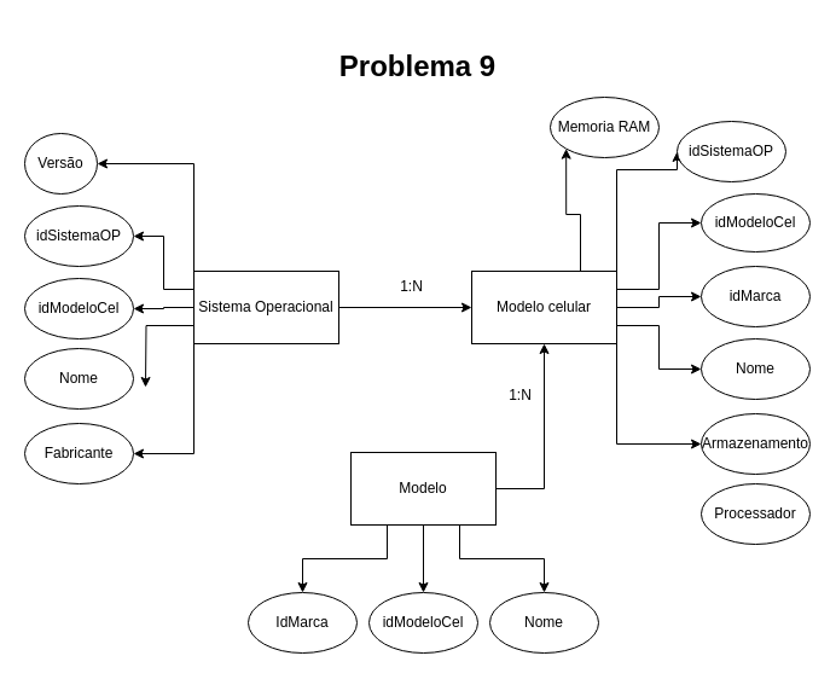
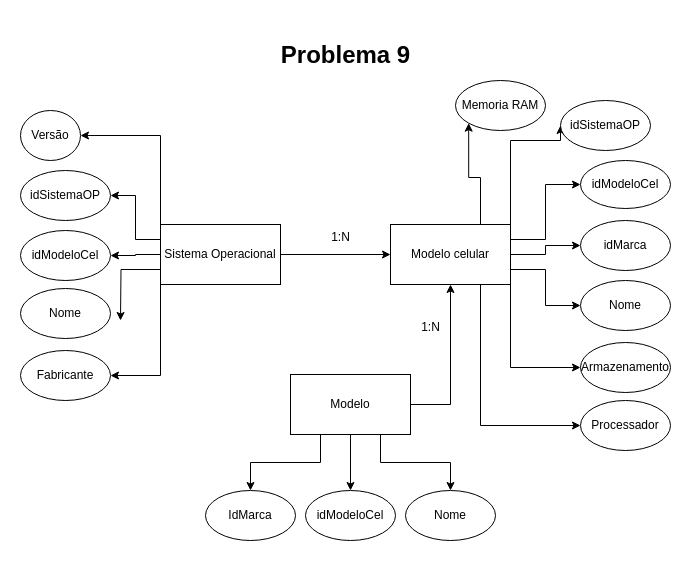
  <mxCell id="0" />
  <mxCell id="1" parent="0" />
  <mxCell id="2" style="edgeStyle=orthogonalEdgeStyle;rounded=0;orthogonalLoop=1;jettySize=auto;html=1;exitX=1;exitY=0.5;exitDx=0;exitDy=0;entryX=0.5;entryY=1;entryDx=0;entryDy=0;" parent="1" source="6" target="14" edge="1"><mxGeometry relative="1" as="geometry" /></mxCell>
  <mxCell id="3" style="edgeStyle=orthogonalEdgeStyle;rounded=0;orthogonalLoop=1;jettySize=auto;html=1;exitX=0.5;exitY=1;exitDx=0;exitDy=0;entryX=0.5;entryY=0;entryDx=0;entryDy=0;" parent="1" source="6" target="32" edge="1"><mxGeometry relative="1" as="geometry" /></mxCell>
  <mxCell id="4" style="edgeStyle=orthogonalEdgeStyle;rounded=0;orthogonalLoop=1;jettySize=auto;html=1;exitX=0.25;exitY=1;exitDx=0;exitDy=0;entryX=0.5;entryY=0;entryDx=0;entryDy=0;" parent="1" source="6" target="31" edge="1"><mxGeometry relative="1" as="geometry" /></mxCell>
  <mxCell id="5" style="edgeStyle=orthogonalEdgeStyle;rounded=0;orthogonalLoop=1;jettySize=auto;html=1;exitX=0.75;exitY=1;exitDx=0;exitDy=0;entryX=0.5;entryY=0;entryDx=0;entryDy=0;" parent="1" source="6" target="33" edge="1"><mxGeometry relative="1" as="geometry" /></mxCell>
  <mxCell id="6" value="Modelo" style="rounded=0;whiteSpace=wrap;html=1;" parent="1" vertex="1"><mxGeometry x="290" y="374" width="120" height="60" as="geometry" /></mxCell>
  <mxCell id="7" style="edgeStyle=orthogonalEdgeStyle;rounded=0;orthogonalLoop=1;jettySize=auto;html=1;exitX=1;exitY=0.5;exitDx=0;exitDy=0;" parent="1" source="14" target="29" edge="1"><mxGeometry relative="1" as="geometry" /></mxCell>
  <mxCell id="8" style="edgeStyle=orthogonalEdgeStyle;rounded=0;orthogonalLoop=1;jettySize=auto;html=1;exitX=1;exitY=0.25;exitDx=0;exitDy=0;entryX=0;entryY=0.5;entryDx=0;entryDy=0;" parent="1" source="14" target="28" edge="1"><mxGeometry relative="1" as="geometry" /></mxCell>
  <mxCell id="9" style="edgeStyle=orthogonalEdgeStyle;rounded=0;orthogonalLoop=1;jettySize=auto;html=1;exitX=1;exitY=0;exitDx=0;exitDy=0;entryX=0;entryY=0.5;entryDx=0;entryDy=0;" parent="1" source="14" target="27" edge="1"><mxGeometry relative="1" as="geometry"><Array as="points"><mxPoint x="510" y="140" /><mxPoint x="560" y="140" /></Array></mxGeometry></mxCell>
  <mxCell id="10" style="edgeStyle=orthogonalEdgeStyle;rounded=0;orthogonalLoop=1;jettySize=auto;html=1;exitX=0.75;exitY=0;exitDx=0;exitDy=0;entryX=0;entryY=1;entryDx=0;entryDy=0;" parent="1" source="14" target="37" edge="1"><mxGeometry relative="1" as="geometry" /></mxCell>
  <mxCell id="11" style="edgeStyle=orthogonalEdgeStyle;rounded=0;orthogonalLoop=1;jettySize=auto;html=1;exitX=1;exitY=0.75;exitDx=0;exitDy=0;entryX=0;entryY=0.5;entryDx=0;entryDy=0;" parent="1" source="14" target="30" edge="1"><mxGeometry relative="1" as="geometry" /></mxCell>
  <mxCell id="12" style="edgeStyle=orthogonalEdgeStyle;rounded=0;orthogonalLoop=1;jettySize=auto;html=1;exitX=1;exitY=1;exitDx=0;exitDy=0;entryX=0;entryY=0.5;entryDx=0;entryDy=0;" parent="1" source="14" target="36" edge="1"><mxGeometry relative="1" as="geometry" /></mxCell>
+ <mxCell id="13" style="edgeStyle=orthogonalEdgeStyle;rounded=0;orthogonalLoop=1;jettySize=auto;html=1;exitX=0.75;exitY=1;exitDx=0;exitDy=0;entryX=0;entryY=0.5;entryDx=0;entryDy=0;" parent="1" source="14" target="38" edge="1"><mxGeometry relative="1" as="geometry" /></mxCell>
  <mxCell id="14" value="Modelo celular" style="rounded=0;whiteSpace=wrap;html=1;" parent="1" vertex="1"><mxGeometry x="390" y="224" width="120" height="60" as="geometry" /></mxCell>
  <mxCell id="15" style="edgeStyle=orthogonalEdgeStyle;rounded=0;orthogonalLoop=1;jettySize=auto;html=1;exitX=1;exitY=0.5;exitDx=0;exitDy=0;entryX=0;entryY=0.5;entryDx=0;entryDy=0;" parent="1" source="21" target="14" edge="1"><mxGeometry relative="1" as="geometry" /></mxCell>
  <mxCell id="16" style="edgeStyle=orthogonalEdgeStyle;rounded=0;orthogonalLoop=1;jettySize=auto;html=1;exitX=0;exitY=0.5;exitDx=0;exitDy=0;entryX=1;entryY=0.5;entryDx=0;entryDy=0;" parent="1" source="21" target="25" edge="1"><mxGeometry relative="1" as="geometry" /></mxCell>
  <mxCell id="17" style="edgeStyle=orthogonalEdgeStyle;rounded=0;orthogonalLoop=1;jettySize=auto;html=1;exitX=0;exitY=0.25;exitDx=0;exitDy=0;entryX=1;entryY=0.5;entryDx=0;entryDy=0;" parent="1" source="21" target="24" edge="1"><mxGeometry relative="1" as="geometry" /></mxCell>
  <mxCell id="18" style="edgeStyle=orthogonalEdgeStyle;rounded=0;orthogonalLoop=1;jettySize=auto;html=1;exitX=0;exitY=0;exitDx=0;exitDy=0;entryX=1;entryY=0.5;entryDx=0;entryDy=0;" parent="1" source="21" target="35" edge="1"><mxGeometry relative="1" as="geometry" /></mxCell>
  <mxCell id="19" style="edgeStyle=orthogonalEdgeStyle;rounded=0;orthogonalLoop=1;jettySize=auto;html=1;exitX=0;exitY=0.75;exitDx=0;exitDy=0;" parent="1" source="21" edge="1"><mxGeometry relative="1" as="geometry"><mxPoint x="120" y="320" as="targetPoint" /></mxGeometry></mxCell>
  <mxCell id="20" style="edgeStyle=orthogonalEdgeStyle;rounded=0;orthogonalLoop=1;jettySize=auto;html=1;exitX=0;exitY=1;exitDx=0;exitDy=0;entryX=1;entryY=0.5;entryDx=0;entryDy=0;" parent="1" source="21" target="34" edge="1"><mxGeometry relative="1" as="geometry" /></mxCell>
  <mxCell id="21" value="Sistema Operacional" style="rounded=0;whiteSpace=wrap;html=1;" parent="1" vertex="1"><mxGeometry x="160" y="224" width="120" height="60" as="geometry" /></mxCell>
  <mxCell id="22" value="1:N" style="text;html=1;align=center;verticalAlign=middle;resizable=0;points=[];autosize=1;strokeColor=none;fillColor=none;" parent="1" vertex="1"><mxGeometry x="320" y="222" width="40" height="30" as="geometry" /></mxCell>
  <mxCell id="23" value="1:N" style="text;html=1;align=center;verticalAlign=middle;resizable=0;points=[];autosize=1;strokeColor=none;fillColor=none;" parent="1" vertex="1"><mxGeometry x="410" y="312" width="40" height="30" as="geometry" /></mxCell>
  <mxCell id="24" value="idSistemaOP" style="ellipse;whiteSpace=wrap;html=1;" parent="1" vertex="1"><mxGeometry x="20" y="170" width="90" height="50" as="geometry" /></mxCell>
  <mxCell id="25" value="idModeloCel" style="ellipse;whiteSpace=wrap;html=1;" parent="1" vertex="1"><mxGeometry x="20" y="230" width="90" height="50" as="geometry" /></mxCell>
  <mxCell id="26" value="Nome" style="ellipse;whiteSpace=wrap;html=1;" parent="1" vertex="1"><mxGeometry x="20" y="288" width="90" height="50" as="geometry" /></mxCell>
  <mxCell id="27" value="idSistemaOP" style="ellipse;whiteSpace=wrap;html=1;" parent="1" vertex="1"><mxGeometry x="560" y="100" width="90" height="50" as="geometry" /></mxCell>
  <mxCell id="28" value="idModeloCel" style="ellipse;whiteSpace=wrap;html=1;" parent="1" vertex="1"><mxGeometry x="580" y="160" width="90" height="48" as="geometry" /></mxCell>
  <mxCell id="29" value="idMarca" style="ellipse;whiteSpace=wrap;html=1;" parent="1" vertex="1"><mxGeometry x="580" y="220" width="90" height="50" as="geometry" /></mxCell>
  <mxCell id="30" value="Nome" style="ellipse;whiteSpace=wrap;html=1;" parent="1" vertex="1"><mxGeometry x="580" y="280" width="90" height="50" as="geometry" /></mxCell>
  <mxCell id="31" value="IdMarca" style="ellipse;whiteSpace=wrap;html=1;" parent="1" vertex="1"><mxGeometry x="205" y="490" width="90" height="50" as="geometry" /></mxCell>
  <mxCell id="32" value="idModeloCel" style="ellipse;whiteSpace=wrap;html=1;" parent="1" vertex="1"><mxGeometry x="305" y="490" width="90" height="50" as="geometry" /></mxCell>
  <mxCell id="33" value="Nome" style="ellipse;whiteSpace=wrap;html=1;" parent="1" vertex="1"><mxGeometry x="405" y="490" width="90" height="50" as="geometry" /></mxCell>
  <mxCell id="34" value="Fabricante" style="ellipse;whiteSpace=wrap;html=1;" parent="1" vertex="1"><mxGeometry x="20" y="350" width="90" height="50" as="geometry" /></mxCell>
  <mxCell id="35" value="Versão" style="ellipse;whiteSpace=wrap;html=1;" parent="1" vertex="1"><mxGeometry x="20" y="110" width="60" height="50" as="geometry" /></mxCell>
  <mxCell id="36" value="Armazenamento" style="ellipse;whiteSpace=wrap;html=1;" parent="1" vertex="1"><mxGeometry x="580" y="342" width="90" height="50" as="geometry" /></mxCell>
  <mxCell id="37" value="Memoria RAM" style="ellipse;whiteSpace=wrap;html=1;" parent="1" vertex="1"><mxGeometry x="455" y="80" width="90" height="50" as="geometry" /></mxCell>
  <mxCell id="38" value="Processador" style="ellipse;whiteSpace=wrap;html=1;" parent="1" vertex="1"><mxGeometry x="580" y="400" width="90" height="50" as="geometry" /></mxCell>
  <mxCell id="39" value="&lt;h1&gt;Problema 9&lt;/h1&gt;" style="text;html=1;align=center;verticalAlign=middle;resizable=0;points=[];autosize=1;strokeColor=none;fillColor=none;" vertex="1" parent="1"><mxGeometry x="270" y="20" width="150" height="70" as="geometry" /></mxCell>
